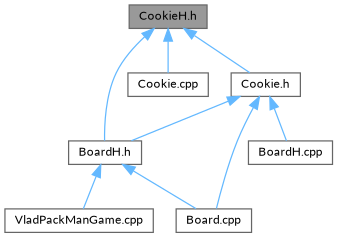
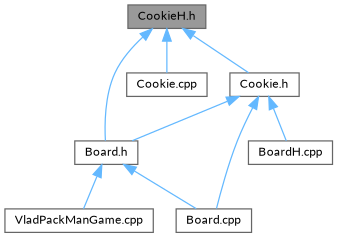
  digraph {
    fontname=Lato
    node [color=grey40 fillcolor=white fontname=Lato fontsize=10 shape=box style=filled]
    edge [color=steelblue1 dir=back fontname=Lato fontsize=10 labelfontname=Helvetica labelfontsize=10 style=solid]
    n1 [color=gray40 fillcolor=grey60 fontcolor=black height=0.2 label="CookieH.h" width=0.4]
-   n2 [height=0.2 label="BoardH.h" width=0.4]
+   n2 [height=0.2 label="Board.h" width=0.4]
    n3 [height=0.2 label="Cookie.cpp" width=0.4]
    n4 [height=0.2 label="Cookie.h" width=0.4]
    n5 [height=0.2 label="Board.cpp" width=0.4]
    n6 [height=0.2 label="VladPackManGame.cpp" width=0.4]
    n7 [height=0.2 label="BoardH.cpp" width=0.4]
    n1 -> n2
    n1 -> n3
    n1 -> n4
    n2 -> n5
    n2 -> n6
    n4 -> n2
    n4 -> n5
    n4 -> n7
  }
